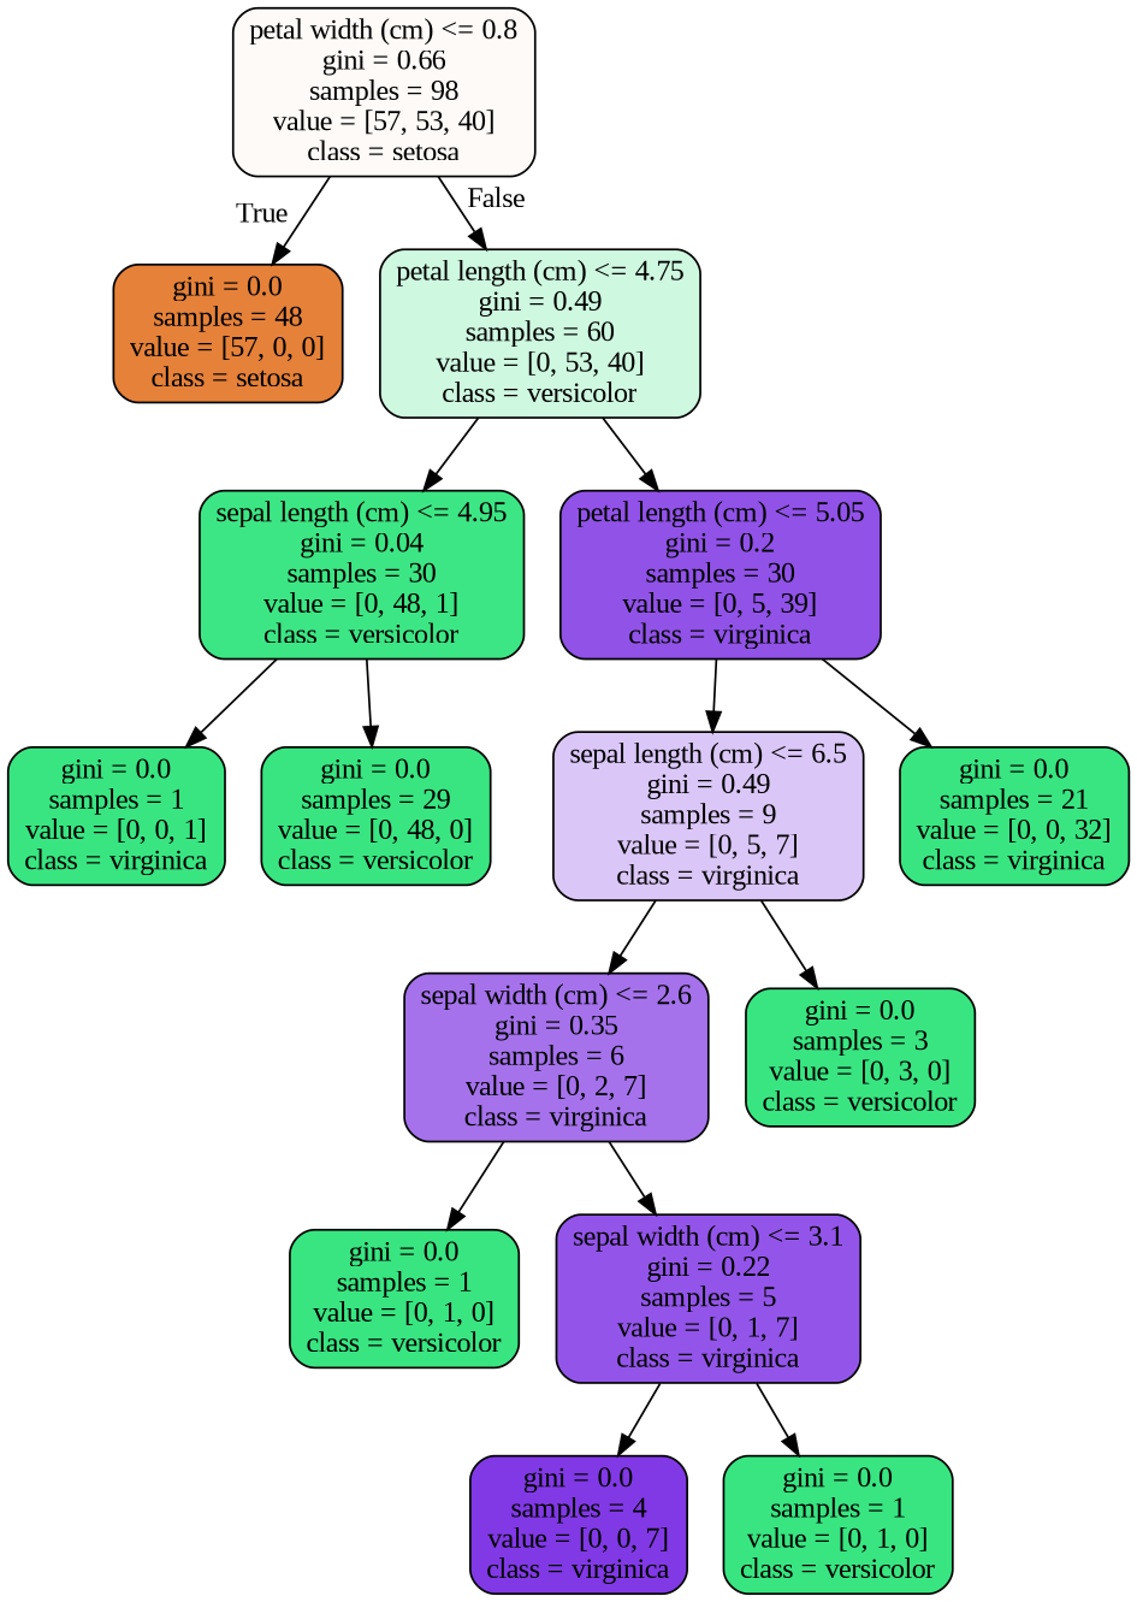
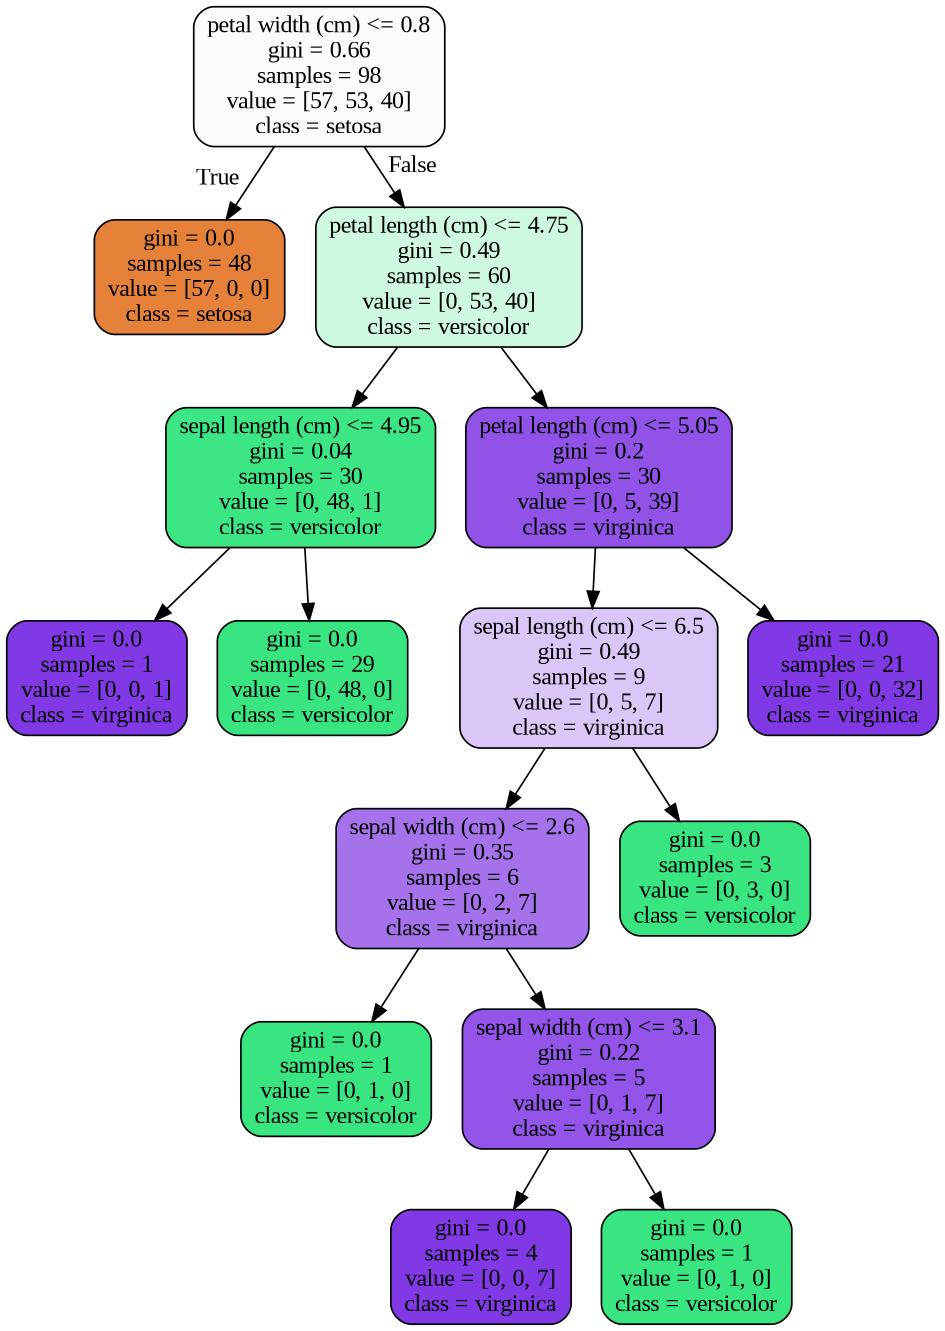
  digraph {
    fontname="Liberation Serif"
    node [color=black fillcolor="#39e581" fontname="Liberation Serif" shape=box style="filled, rounded"]
    edge [fontname="Liberation Serif"]
    n1 [fillcolor="#fefaf7" label="petal width (cm) <= 0.8\ngini = 0.66\nsamples = 98\nvalue = [57, 53, 40]\nclass = setosa"]
    n2 [fillcolor="#e58139" label="gini = 0.0\nsamples = 48\nvalue = [57, 0, 0]\nclass = setosa"]
    n3 [fillcolor="#cef9e0" label="petal length (cm) <= 4.75\ngini = 0.49\nsamples = 60\nvalue = [0, 53, 40]\nclass = versicolor"]
    n4 [fillcolor="#3de684" label="sepal length (cm) <= 4.95\ngini = 0.04\nsamples = 30\nvalue = [0, 48, 1]\nclass = versicolor"]
    n5 [fillcolor="#9152e8" label="petal length (cm) <= 5.05\ngini = 0.2\nsamples = 30\nvalue = [0, 5, 39]\nclass = virginica"]
-   n6 [label="gini = 0.0\nsamples = 1\nvalue = [0, 0, 1]\nclass = virginica"]
+   n6 [fillcolor="#8139e5" label="gini = 0.0\nsamples = 1\nvalue = [0, 0, 1]\nclass = virginica"]
    n7 [label="gini = 0.0\nsamples = 29\nvalue = [0, 48, 0]\nclass = versicolor"]
    n8 [fillcolor="#dbc6f8" label="sepal length (cm) <= 6.5\ngini = 0.49\nsamples = 9\nvalue = [0, 5, 7]\nclass = virginica"]
-   n9 [label="gini = 0.0\nsamples = 21\nvalue = [0, 0, 32]\nclass = virginica"]
+   n9 [fillcolor="#8139e5" label="gini = 0.0\nsamples = 21\nvalue = [0, 0, 32]\nclass = virginica"]
    n10 [fillcolor="#a572ec" label="sepal width (cm) <= 2.6\ngini = 0.35\nsamples = 6\nvalue = [0, 2, 7]\nclass = virginica"]
    n11 [label="gini = 0.0\nsamples = 3\nvalue = [0, 3, 0]\nclass = versicolor"]
    n12 [label="gini = 0.0\nsamples = 1\nvalue = [0, 1, 0]\nclass = versicolor"]
    n13 [fillcolor="#9355e9" label="sepal width (cm) <= 3.1\ngini = 0.22\nsamples = 5\nvalue = [0, 1, 7]\nclass = virginica"]
    n14 [fillcolor="#8139e5" label="gini = 0.0\nsamples = 4\nvalue = [0, 0, 7]\nclass = virginica"]
    n15 [label="gini = 0.0\nsamples = 1\nvalue = [0, 1, 0]\nclass = versicolor"]
    n1 -> n2 [headlabel=True labelangle=45 labeldistance=2.5]
    n1 -> n3 [headlabel=False labelangle=-45 labeldistance=2.5]
    n3 -> n4
    n3 -> n5
    n4 -> n6
    n4 -> n7
    n5 -> n8
    n5 -> n9
    n8 -> n10
    n8 -> n11
    n10 -> n12
    n10 -> n13
    n13 -> n14
    n13 -> n15
  }
